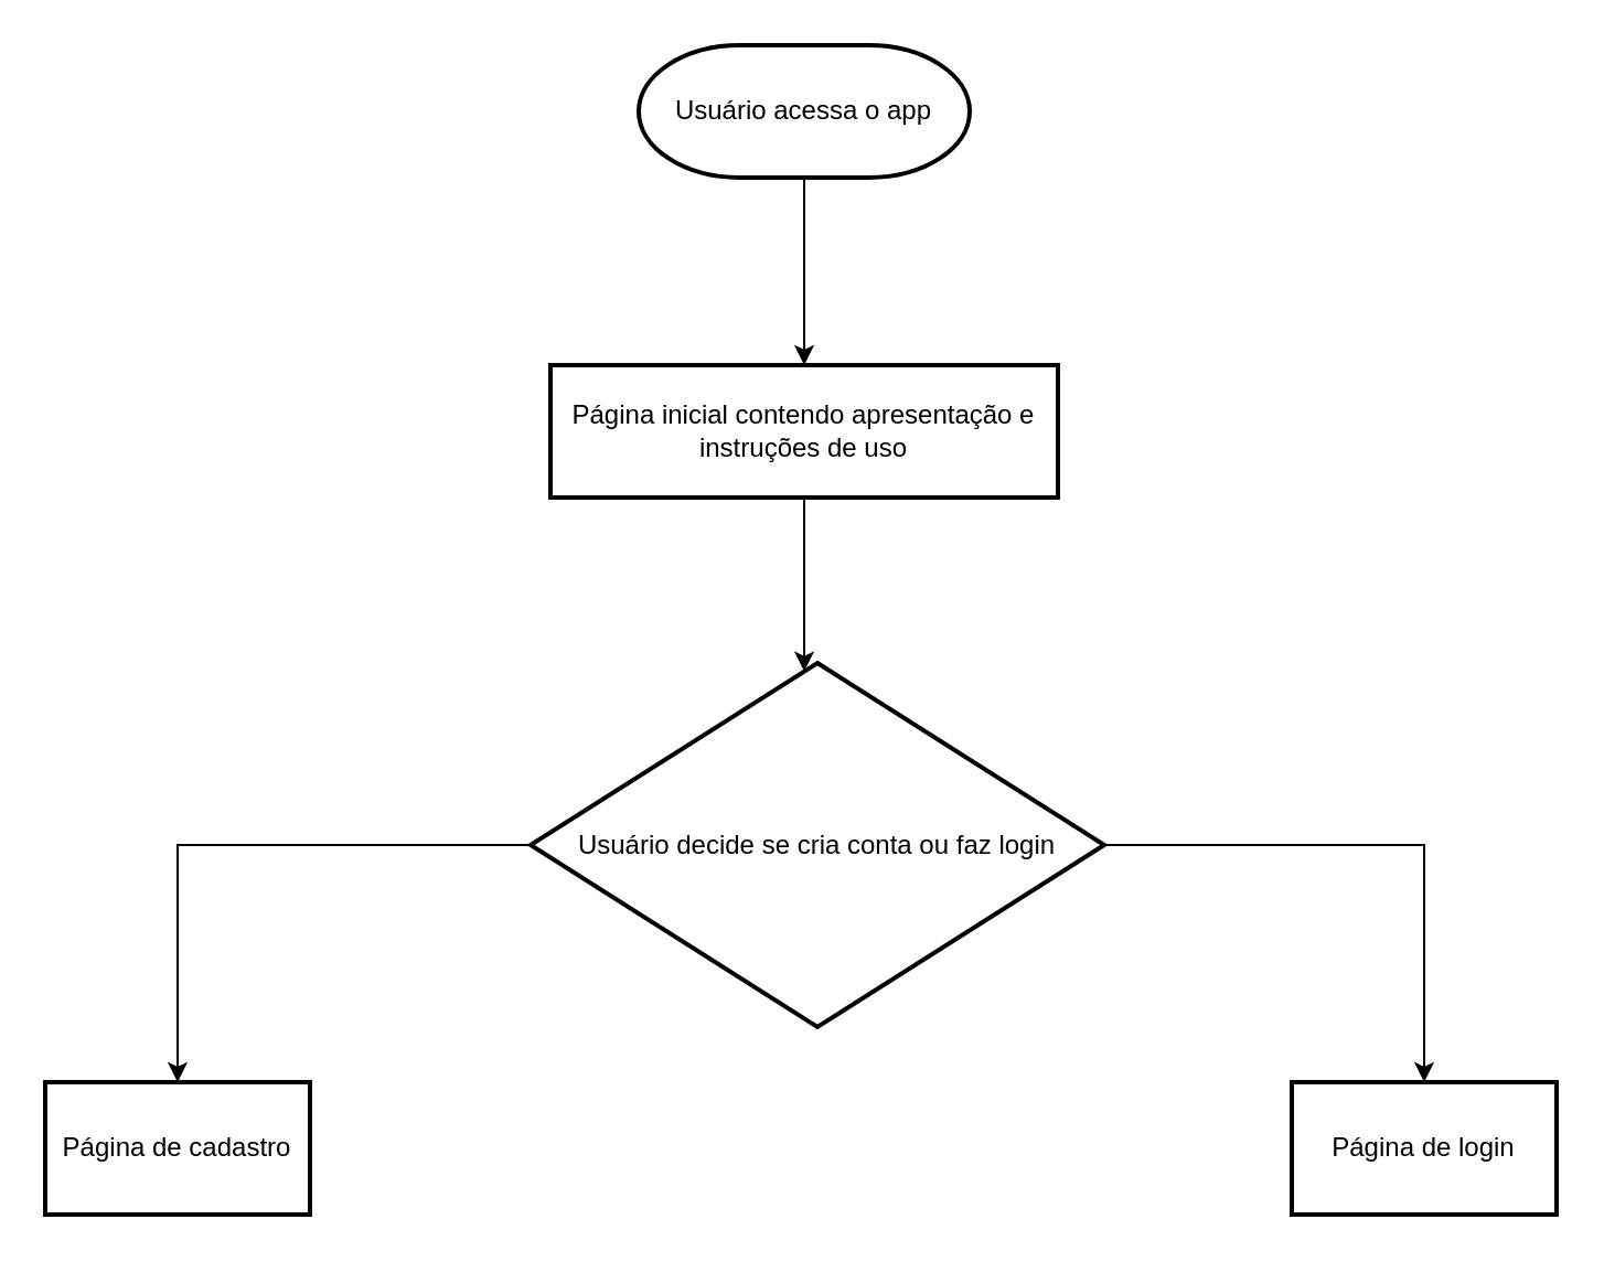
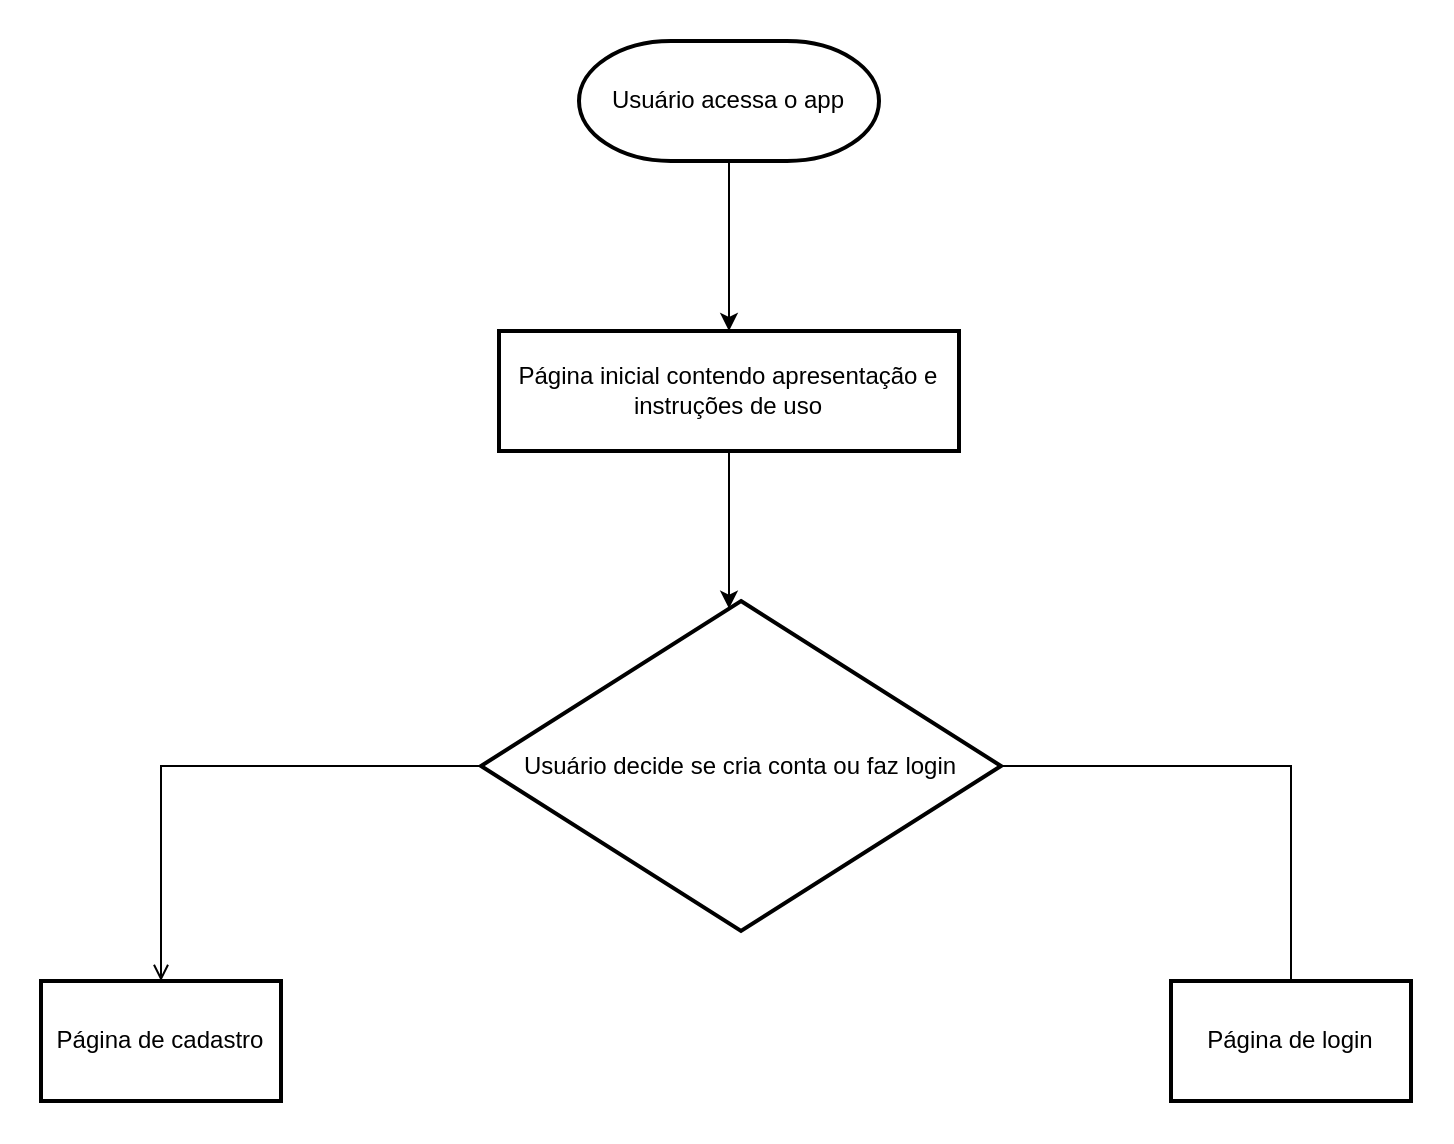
  <mxCell id="0" />
  <mxCell id="1" parent="0" />
  <mxCell id="2" value="" style="edgeStyle=orthogonalEdgeStyle;rounded=0;orthogonalLoop=1;jettySize=auto;html=1;" edge="1" parent="1" source="3" target="5"><mxGeometry relative="1" as="geometry" /></mxCell>
  <mxCell id="3" value="Usuário acessa o app" style="strokeWidth=2;html=1;shape=mxgraph.flowchart.terminator;whiteSpace=wrap;" vertex="1" parent="1"><mxGeometry x="289" y="20" width="150" height="60" as="geometry" /></mxCell>
  <mxCell id="4" value="" style="edgeStyle=orthogonalEdgeStyle;rounded=0;orthogonalLoop=1;jettySize=auto;html=1;" edge="1" parent="1" source="5" target="8"><mxGeometry relative="1" as="geometry"><Array as="points"><mxPoint x="364" y="290" /><mxPoint x="364" y="290" /></Array></mxGeometry></mxCell>
  <mxCell id="5" value="Página inicial contendo apresentação e instruções de uso" style="whiteSpace=wrap;html=1;strokeWidth=2;" vertex="1" parent="1"><mxGeometry x="249" y="165" width="230" height="60" as="geometry" /></mxCell>
- <mxCell id="6" value="" style="edgeStyle=orthogonalEdgeStyle;rounded=0;orthogonalLoop=1;jettySize=auto;html=1;" edge="1" parent="1" source="8" target="9"><mxGeometry relative="1" as="geometry" /></mxCell>
- <mxCell id="7" value="" style="edgeStyle=orthogonalEdgeStyle;rounded=0;orthogonalLoop=1;jettySize=auto;html=1;" edge="1" parent="1" source="8" target="10"><mxGeometry relative="1" as="geometry" /></mxCell>
+ <mxCell id="6" value="" style="edgeStyle=orthogonalEdgeStyle;rounded=0;orthogonalLoop=1;jettySize=auto;html=1;endArrow=open;" edge="1" parent="1" source="8" target="9"><mxGeometry relative="1" as="geometry" /></mxCell>
+ <mxCell id="7" value="" style="edgeStyle=orthogonalEdgeStyle;rounded=0;orthogonalLoop=1;jettySize=auto;html=1;endArrow=none;" edge="1" parent="1" source="8" target="10"><mxGeometry relative="1" as="geometry" /></mxCell>
  <mxCell id="8" value="Usuário decide se cria conta ou faz login" style="rhombus;whiteSpace=wrap;html=1;strokeWidth=2;" vertex="1" parent="1"><mxGeometry x="240" y="300" width="260" height="165" as="geometry" /></mxCell>
  <mxCell id="9" value="Página de cadastro" style="whiteSpace=wrap;html=1;strokeWidth=2;" vertex="1" parent="1"><mxGeometry x="20" y="490" width="120" height="60" as="geometry" /></mxCell>
  <mxCell id="10" value="Página de login" style="whiteSpace=wrap;html=1;strokeWidth=2;" vertex="1" parent="1"><mxGeometry x="585" y="490" width="120" height="60" as="geometry" /></mxCell>
